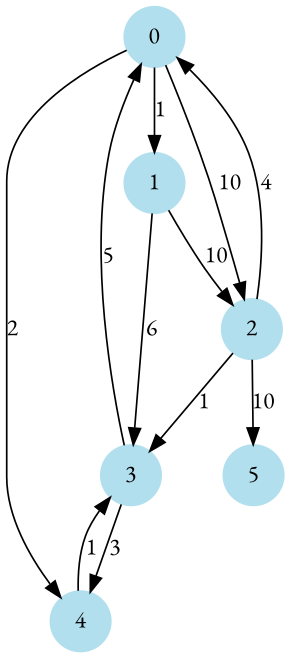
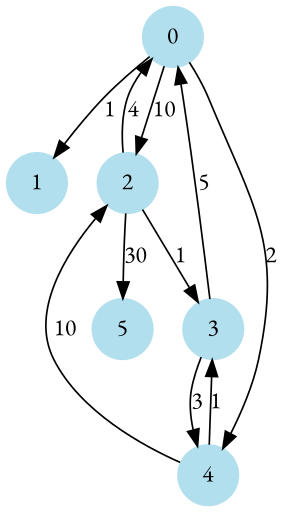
  digraph {
    fontname="EB Garamond"
    node [color=lightblue2 fontname="EB Garamond" shape=circle style=filled]
    edge [fontname="EB Garamond"]
    n1 [label=0]
    n2 [label=1]
    n3 [label=2]
    n4 [label=4]
    n5 [label=3]
    n6 [label=5]
    n1 -> n2 [label=1]
    n1 -> n3 [label=10]
    n1 -> n4 [label=2]
-   n2 -> n3 [label=10]
-   n2 -> n5 [label=6]
+   n4 -> n3 [label=10]
    n3 -> n1 [label=4]
    n3 -> n5 [label=1]
-   n3 -> n6 [label=10]
+   n3 -> n6 [label=30]
    n4 -> n5 [label=1]
    n5 -> n1 [label=5]
    n5 -> n4 [label=3]
  }
